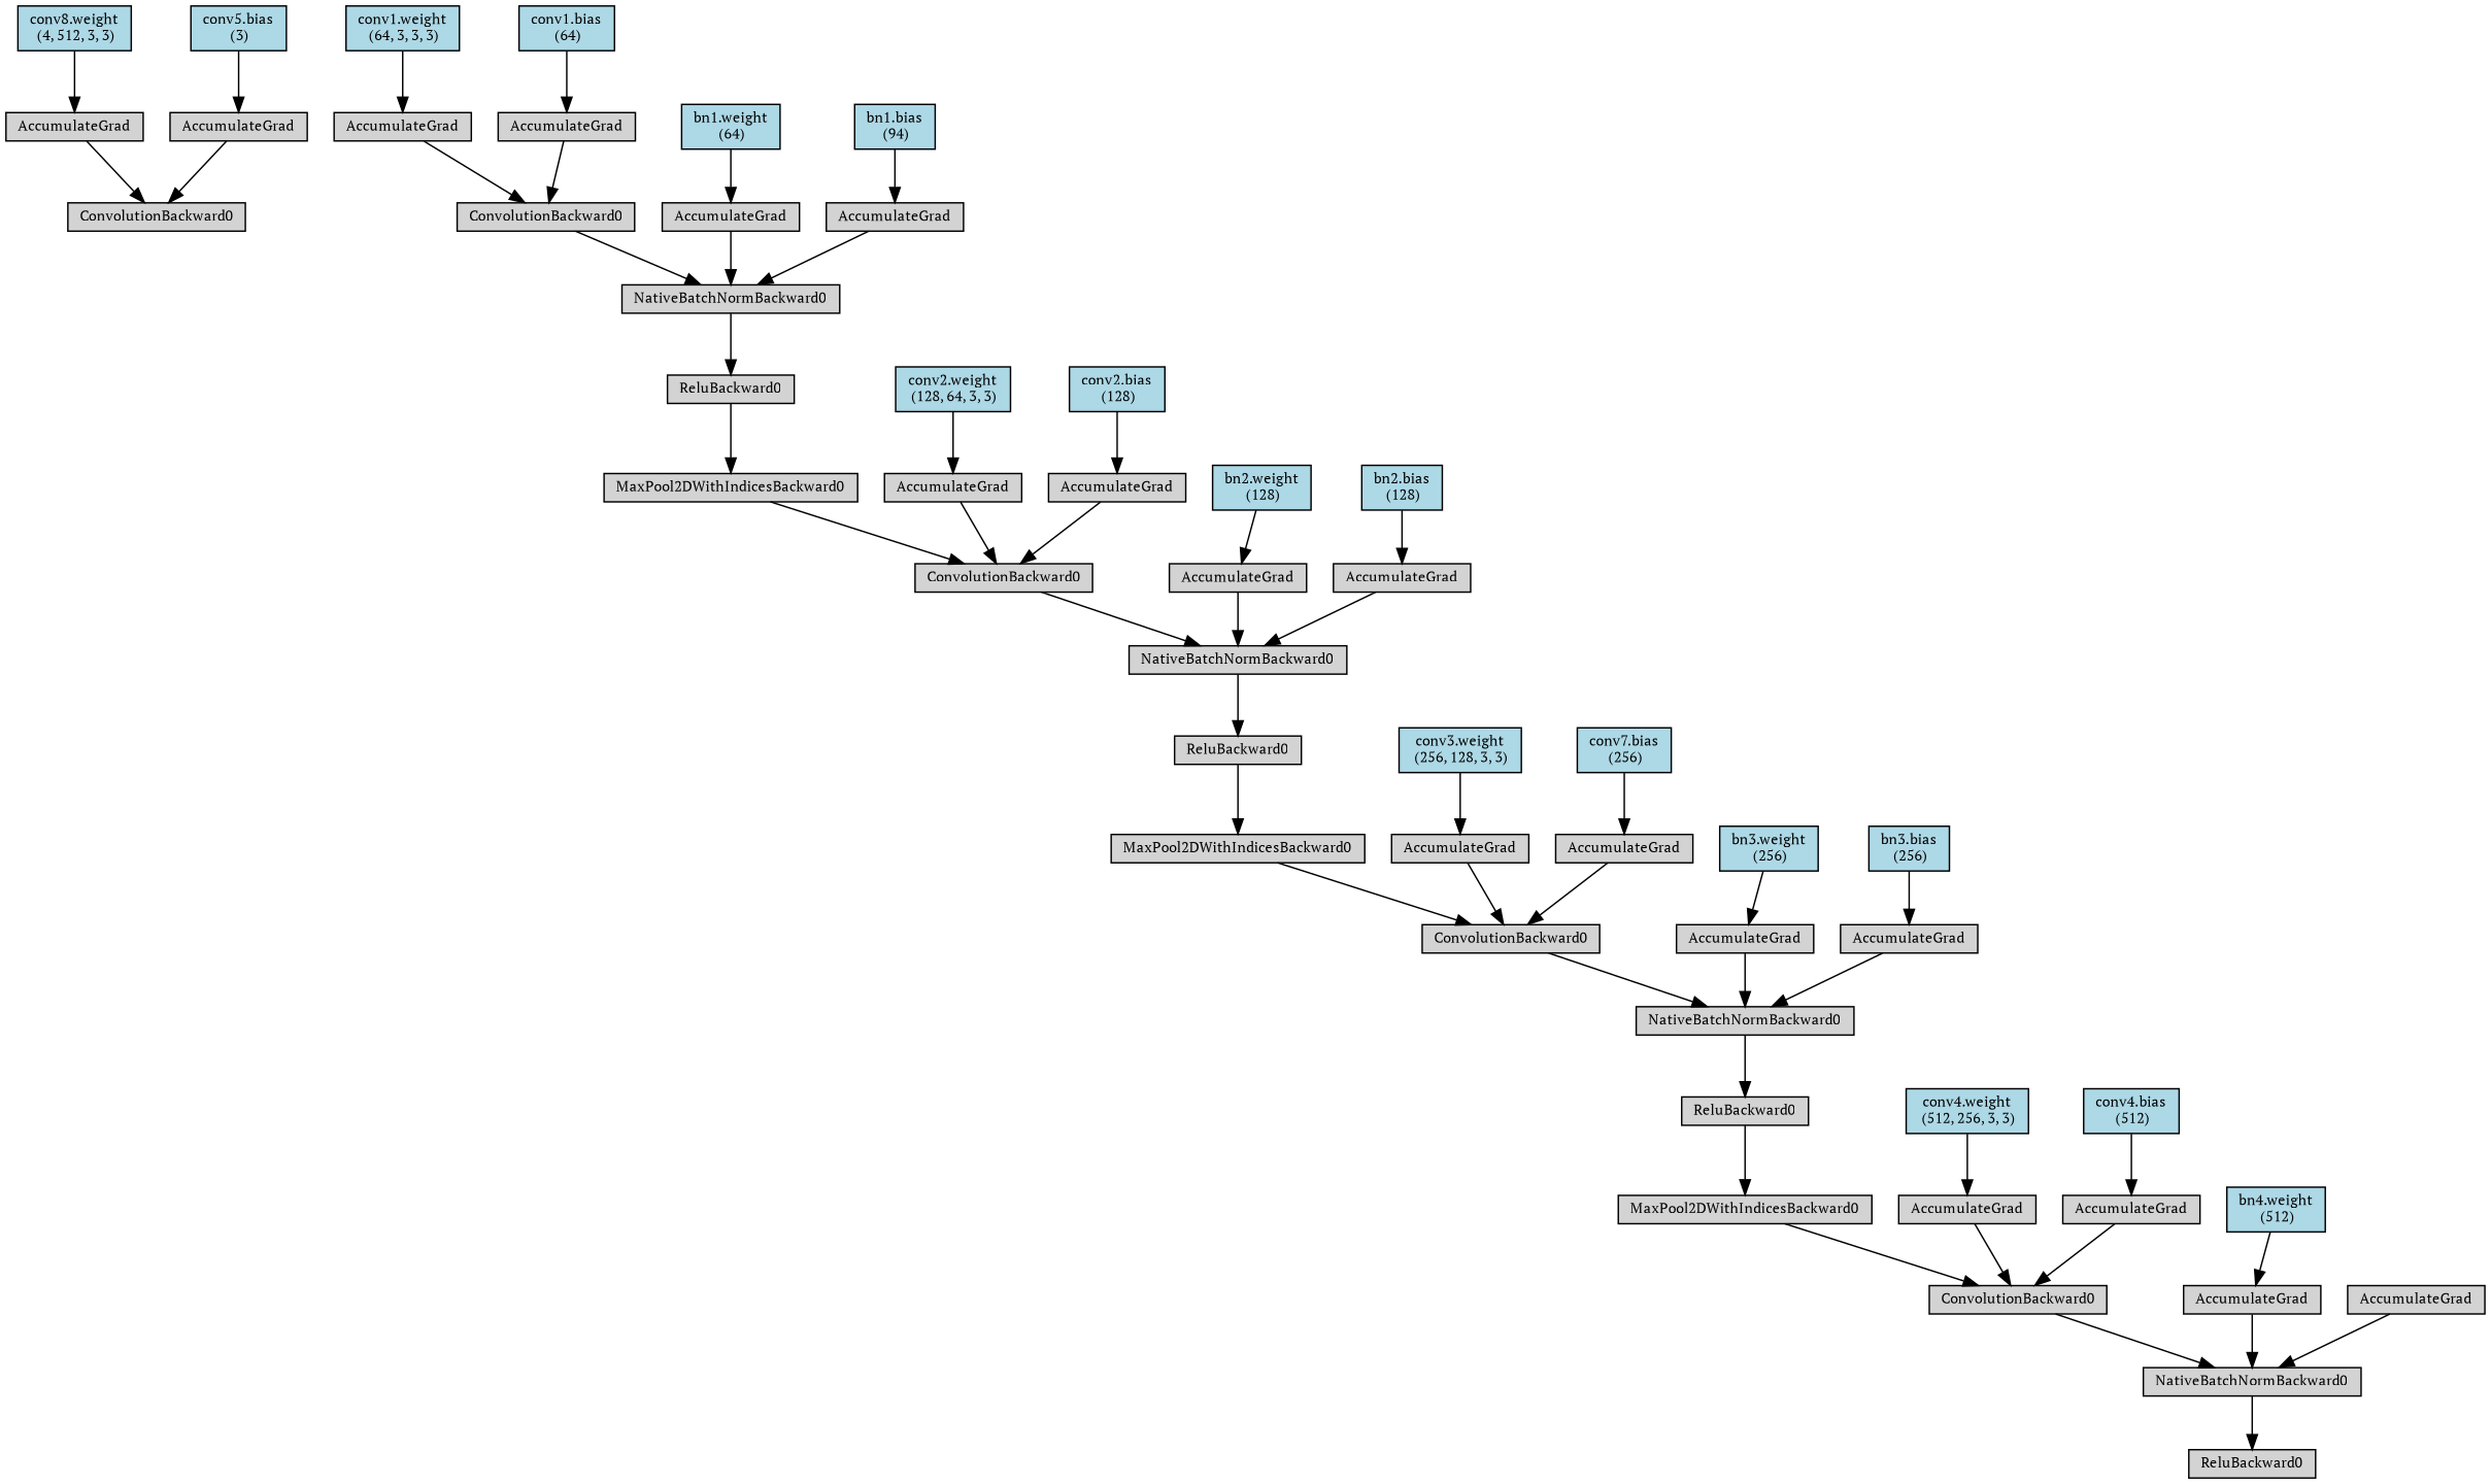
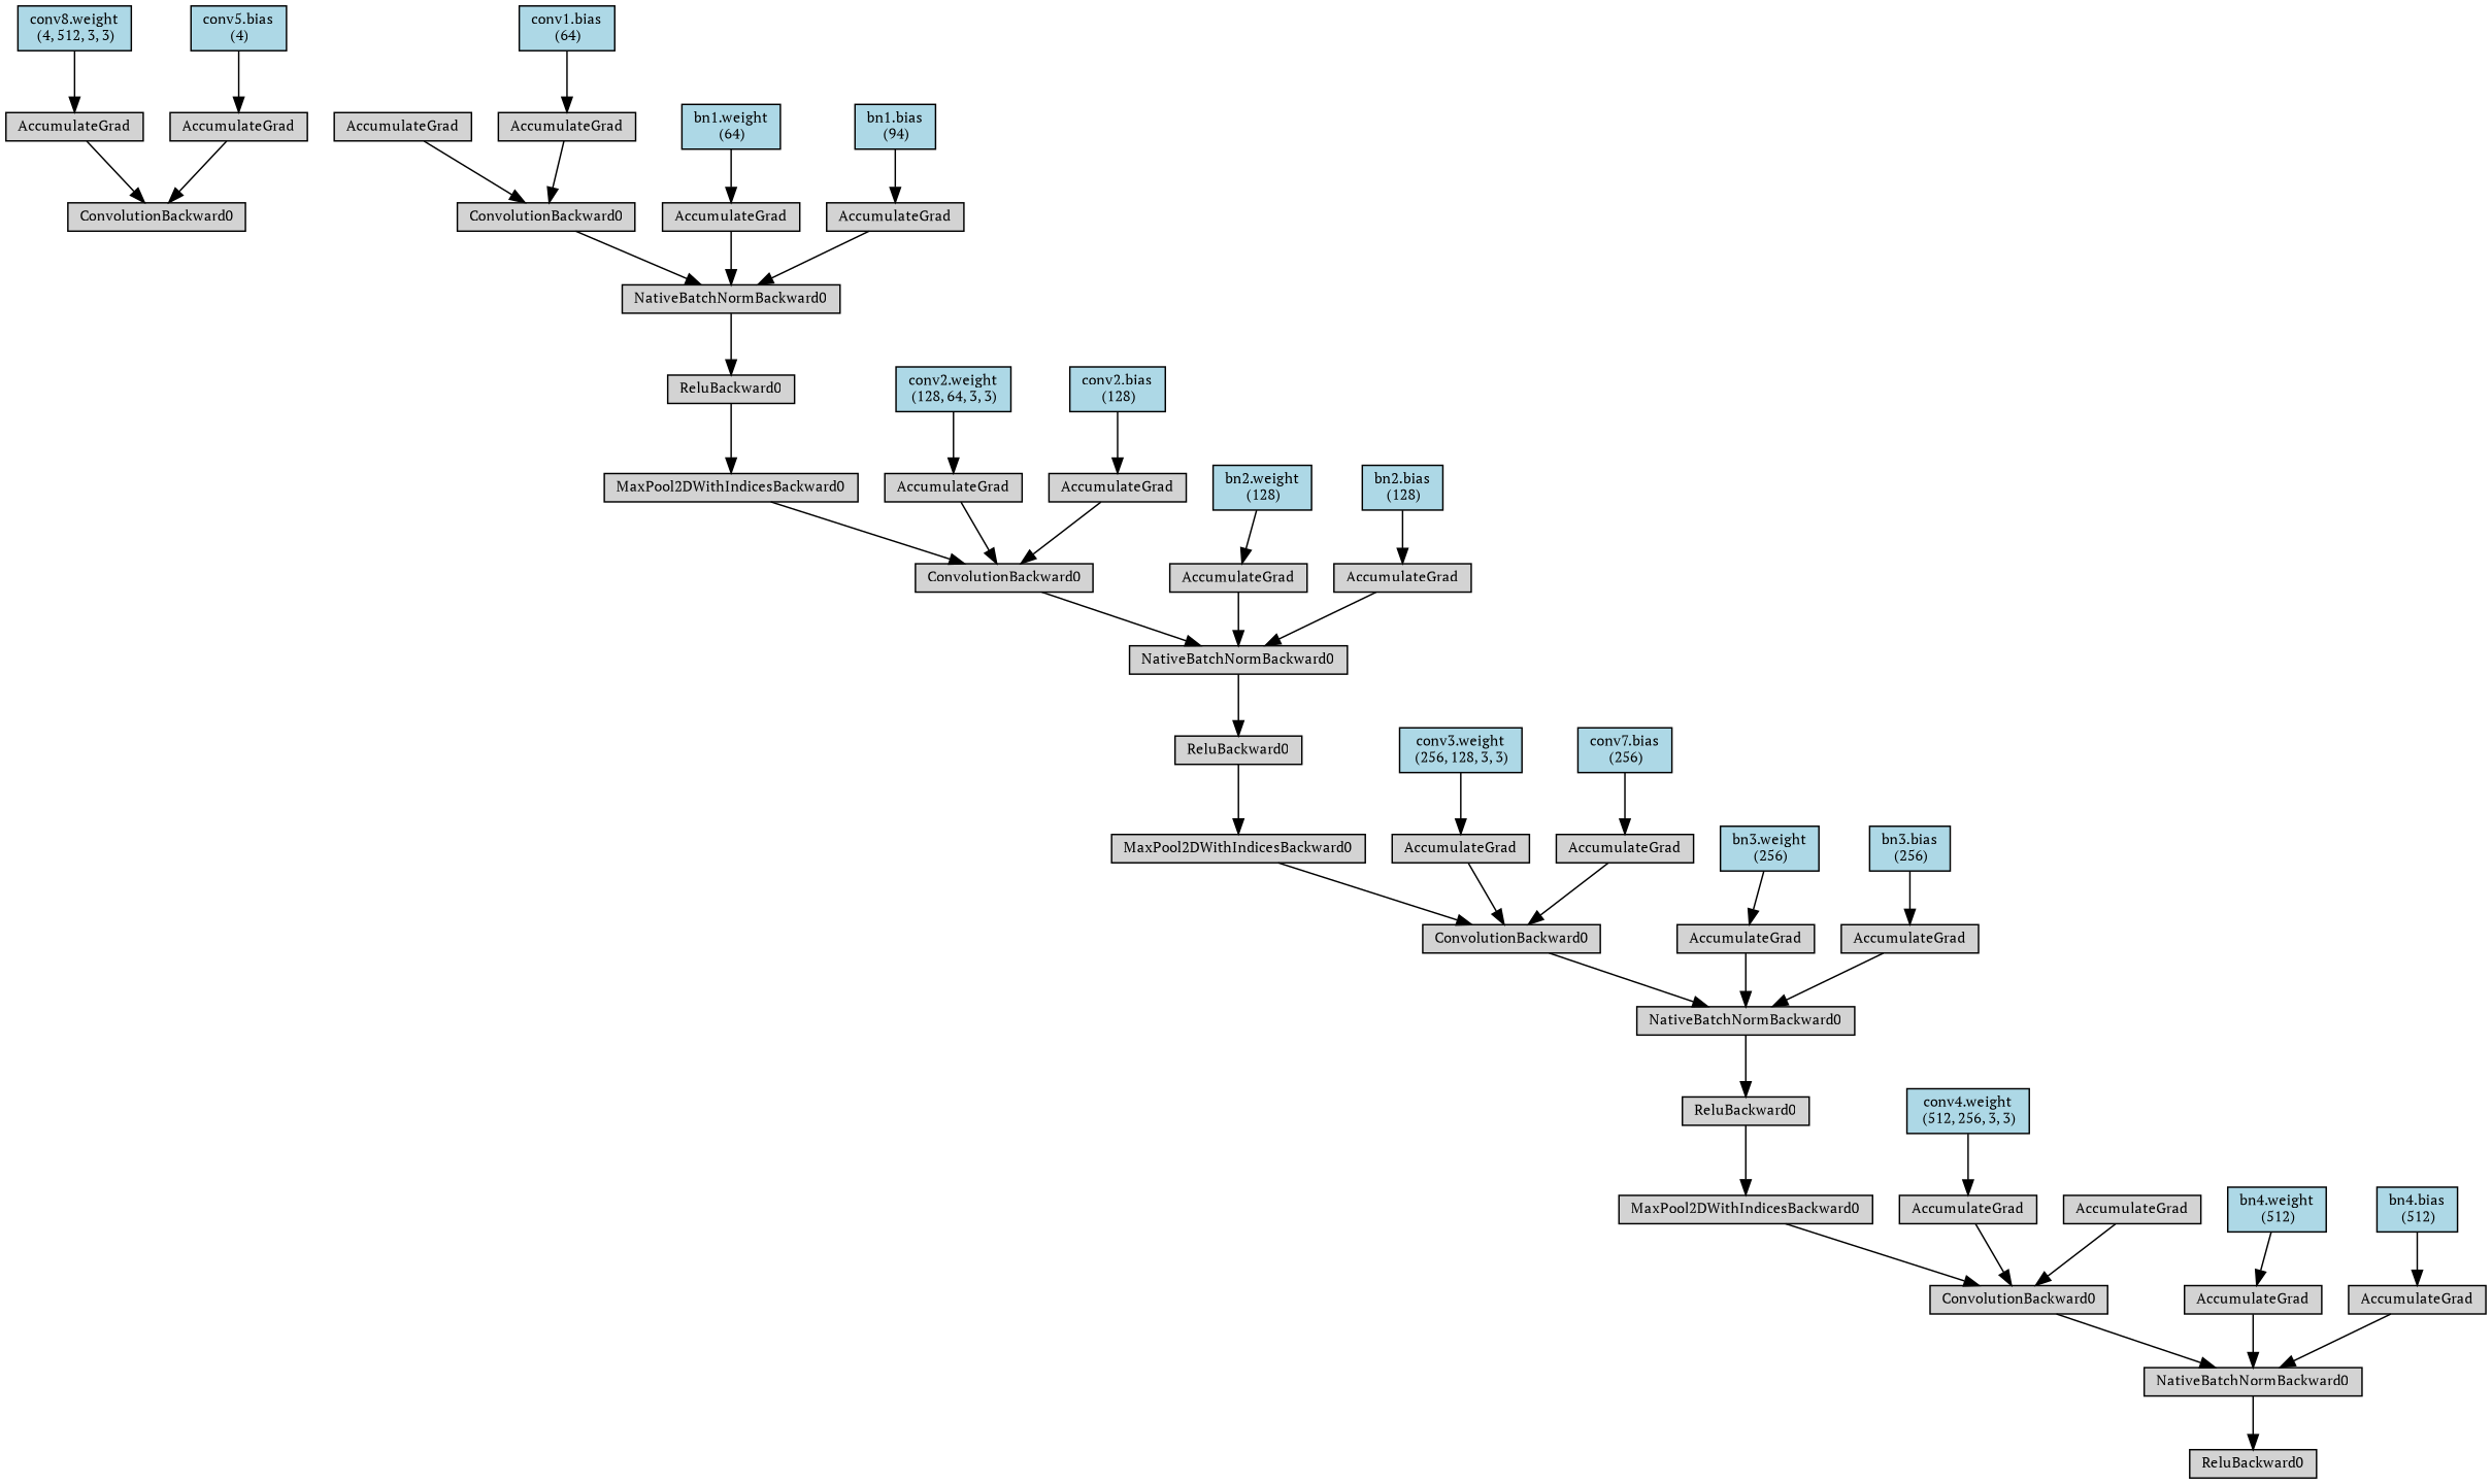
  digraph {
    fontname="PT Serif"
    node [align=left fontname="PT Serif" fontsize=10 ranksep=0.1 shape=box style=filled]
    edge [fontname="PT Serif"]
    n1 [height=0.2 label=ConvolutionBackward0]
    n2 [height=0.2 label=ReluBackward0]
    n3 [height=0.2 label=NativeBatchNormBackward0]
    n4 [height=0.2 label=ConvolutionBackward0]
    n5 [height=0.2 label=MaxPool2DWithIndicesBackward0]
    n6 [height=0.2 label=ReluBackward0]
    n7 [height=0.2 label=NativeBatchNormBackward0]
    n8 [height=0.2 label=ConvolutionBackward0]
    n9 [height=0.2 label=MaxPool2DWithIndicesBackward0]
    n10 [height=0.2 label=ReluBackward0]
    n11 [height=0.2 label=NativeBatchNormBackward0]
    n12 [height=0.2 label=ConvolutionBackward0]
    n13 [height=0.2 label=MaxPool2DWithIndicesBackward0]
    n14 [height=0.2 label=ReluBackward0]
    n15 [height=0.2 label=NativeBatchNormBackward0]
    n16 [height=0.2 label=ConvolutionBackward0]
    n17 [height=0.2 label=AccumulateGrad]
-   n18 [fillcolor=lightblue height=0.2 label="conv1.weight\n (64, 3, 3, 3)"]
    n19 [height=0.2 label=AccumulateGrad]
    n20 [fillcolor=lightblue height=0.2 label="conv1.bias\n (64)"]
    n21 [height=0.2 label=AccumulateGrad]
    n22 [fillcolor=lightblue height=0.2 label="bn1.weight\n (64)"]
    n23 [height=0.2 label=AccumulateGrad]
    n24 [fillcolor=lightblue height=0.2 label="bn1.bias\n (94)"]
    n25 [height=0.2 label=AccumulateGrad]
    n26 [fillcolor=lightblue height=0.2 label="conv2.weight\n (128, 64, 3, 3)"]
    n27 [height=0.2 label=AccumulateGrad]
    n28 [fillcolor=lightblue height=0.2 label="conv2.bias\n (128)"]
    n29 [height=0.2 label=AccumulateGrad]
    n30 [fillcolor=lightblue height=0.2 label="bn2.weight\n (128)"]
    n31 [height=0.2 label=AccumulateGrad]
    n32 [fillcolor=lightblue height=0.2 label="bn2.bias\n (128)"]
    n33 [height=0.2 label=AccumulateGrad]
    n34 [fillcolor=lightblue height=0.2 label="conv3.weight\n (256, 128, 3, 3)"]
    n35 [height=0.2 label=AccumulateGrad]
    n36 [fillcolor=lightblue height=0.2 label="conv7.bias\n (256)"]
    n37 [height=0.2 label=AccumulateGrad]
    n38 [fillcolor=lightblue height=0.2 label="bn3.weight\n (256)"]
    n39 [height=0.2 label=AccumulateGrad]
    n40 [fillcolor=lightblue height=0.2 label="bn3.bias\n (256)"]
    n41 [height=0.2 label=AccumulateGrad]
    n42 [fillcolor=lightblue height=0.2 label="conv4.weight\n (512, 256, 3, 3)"]
    n43 [height=0.2 label=AccumulateGrad]
-   n44 [fillcolor=lightblue height=0.2 label="conv4.bias\n (512)"]
    n45 [height=0.2 label=AccumulateGrad]
    n46 [fillcolor=lightblue height=0.2 label="bn4.weight\n (512)"]
    n47 [height=0.2 label=AccumulateGrad]
+   n48 [fillcolor=lightblue height=0.2 label="bn4.bias\n (512)"]
    n49 [height=0.2 label=AccumulateGrad]
    n50 [fillcolor=lightblue height=0.2 label="conv8.weight\n (4, 512, 3, 3)"]
    n51 [height=0.2 label=AccumulateGrad]
-   n52 [fillcolor=lightblue height=0.2 label="conv5.bias\n (3)"]
+   n52 [fillcolor=lightblue height=0.2 label="conv5.bias\n (4)"]
    n3 -> n2
    n4 -> n3
    n5 -> n4
    n6 -> n5
    n7 -> n6
    n8 -> n7
    n9 -> n8
    n10 -> n9
    n11 -> n10
    n12 -> n11
    n13 -> n12
    n14 -> n13
    n15 -> n14
    n16 -> n15
    n17 -> n16
-   n18 -> n17
    n19 -> n16
    n20 -> n19
    n21 -> n15
    n22 -> n21
    n23 -> n15
    n24 -> n23
    n25 -> n12
    n26 -> n25
    n27 -> n12
    n28 -> n27
    n29 -> n11
    n30 -> n29
    n31 -> n11
    n32 -> n31
    n33 -> n8
    n34 -> n33
    n35 -> n8
    n36 -> n35
    n37 -> n7
    n38 -> n37
    n39 -> n7
    n40 -> n39
    n41 -> n4
    n42 -> n41
    n43 -> n4
-   n44 -> n43
    n45 -> n3
    n46 -> n45
    n47 -> n3
+   n48 -> n47
    n49 -> n1
    n50 -> n49
    n51 -> n1
    n52 -> n51
  }
